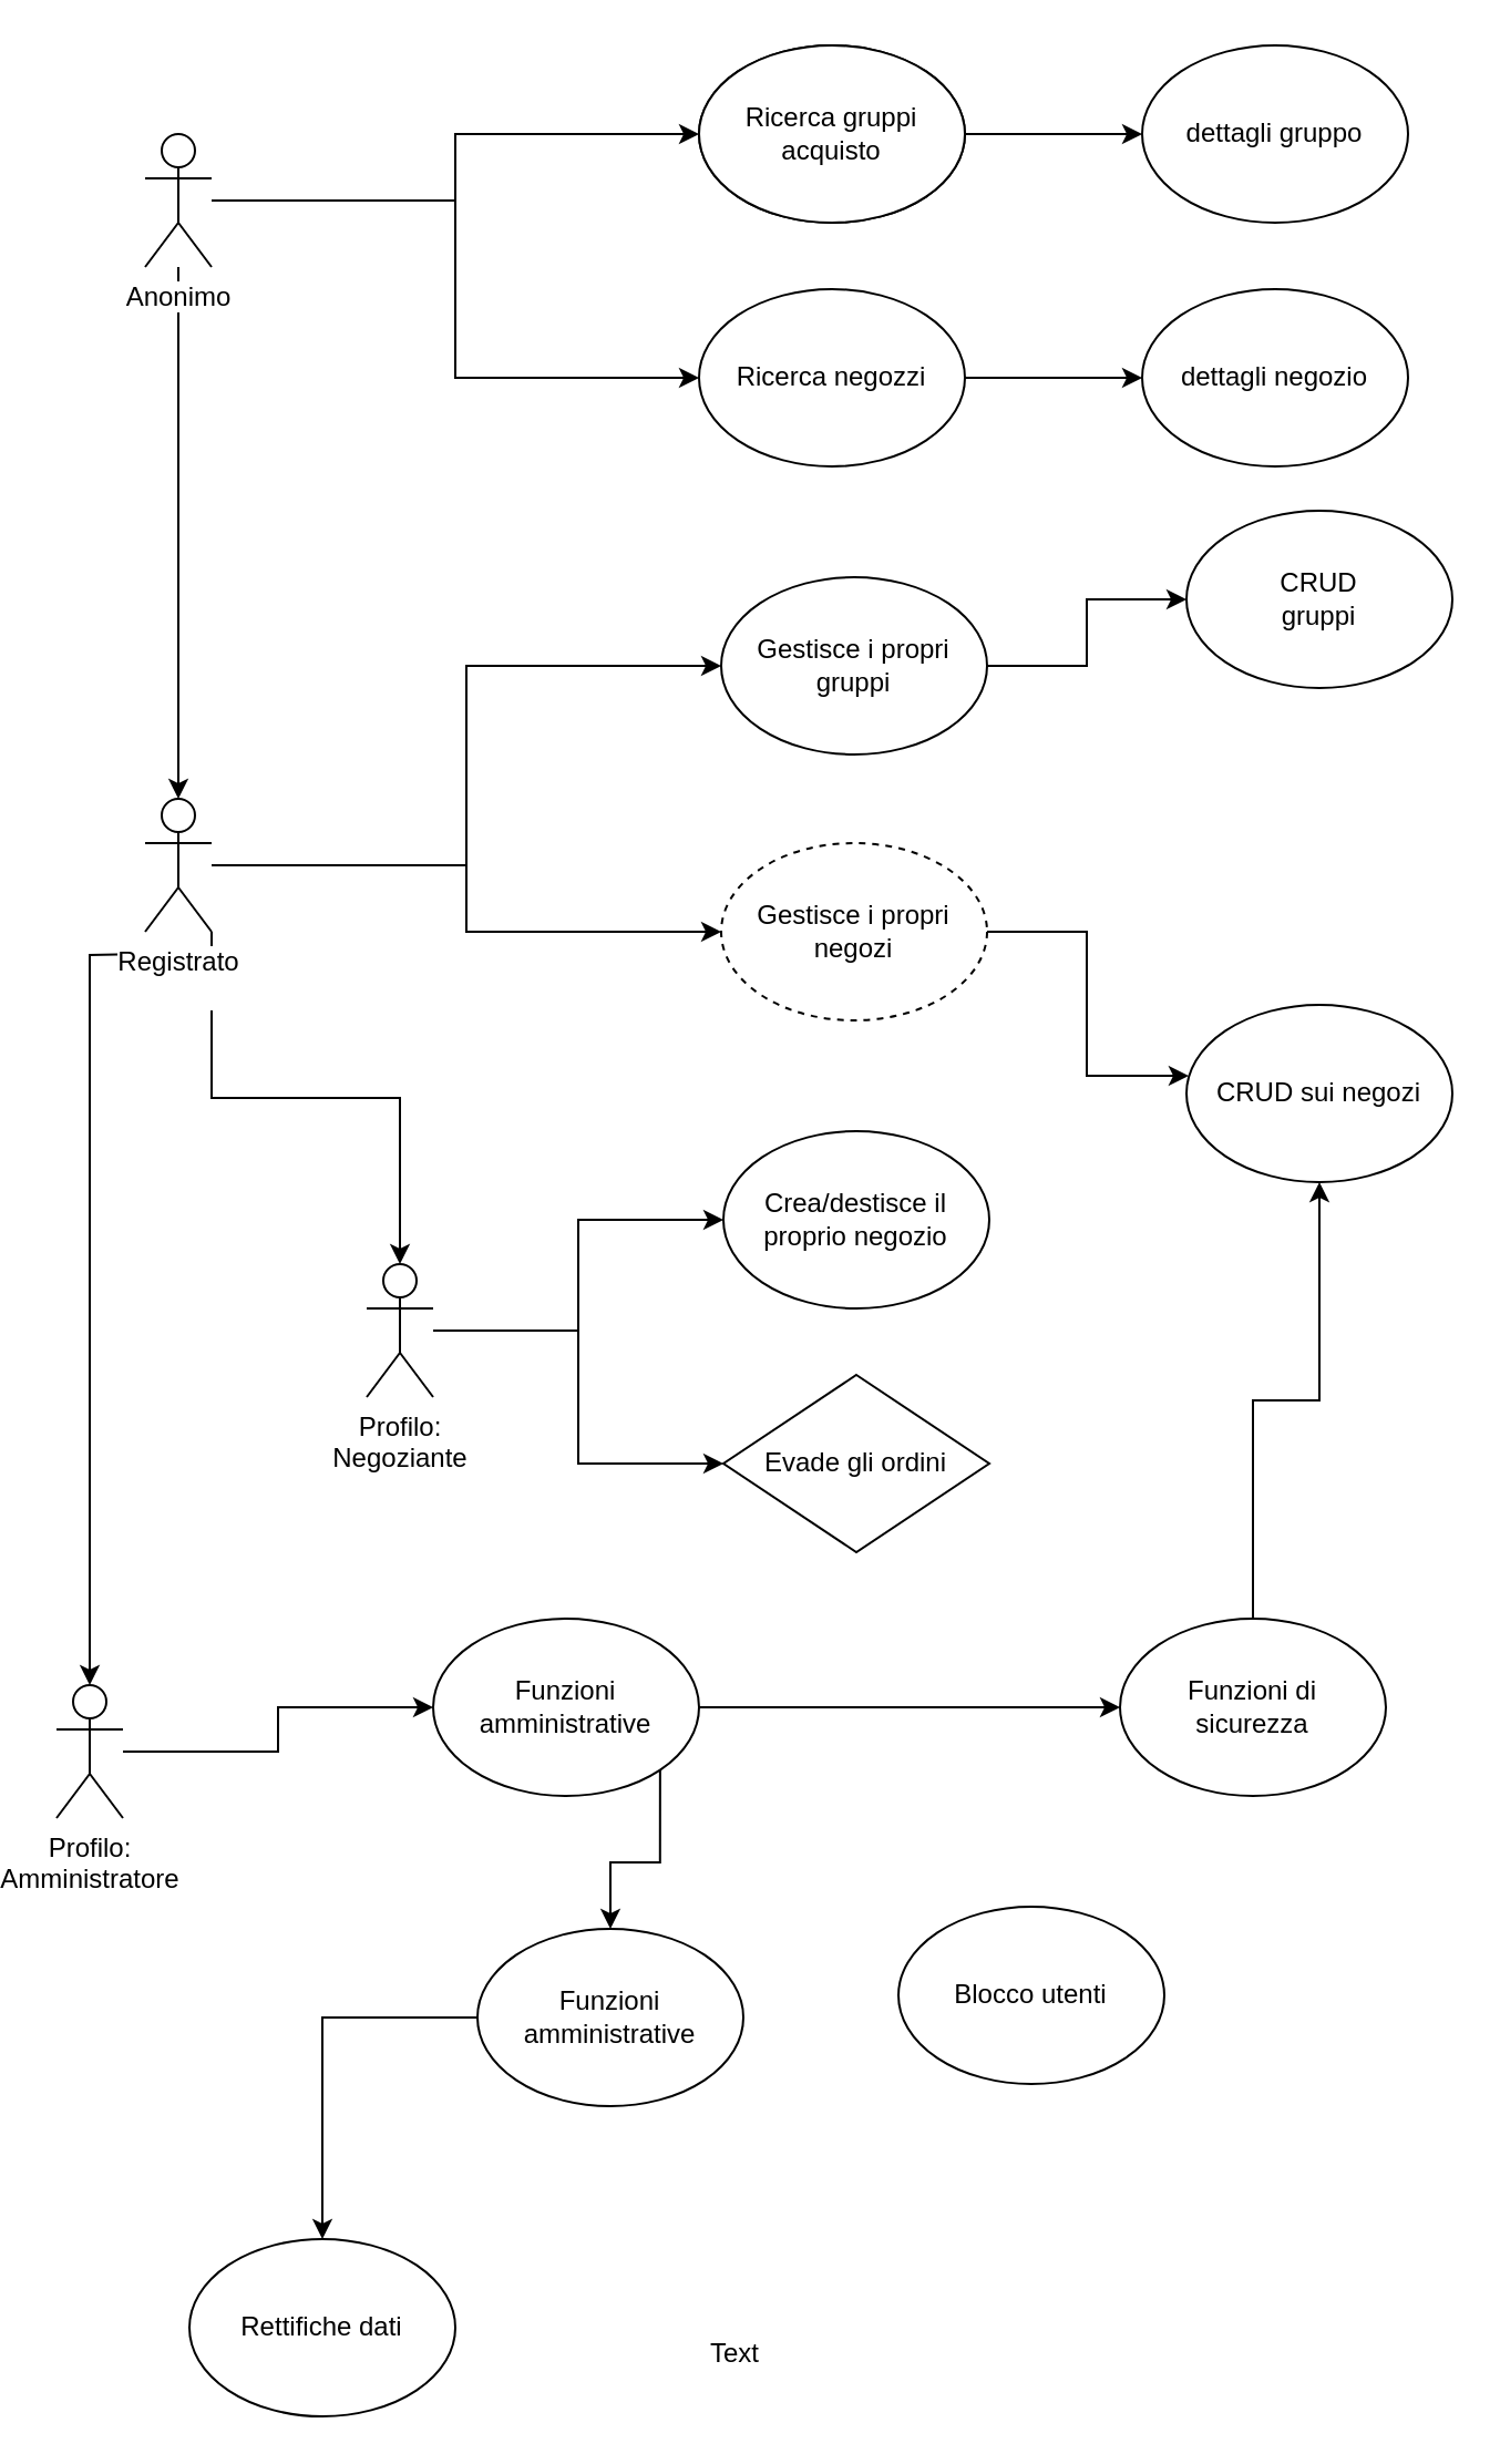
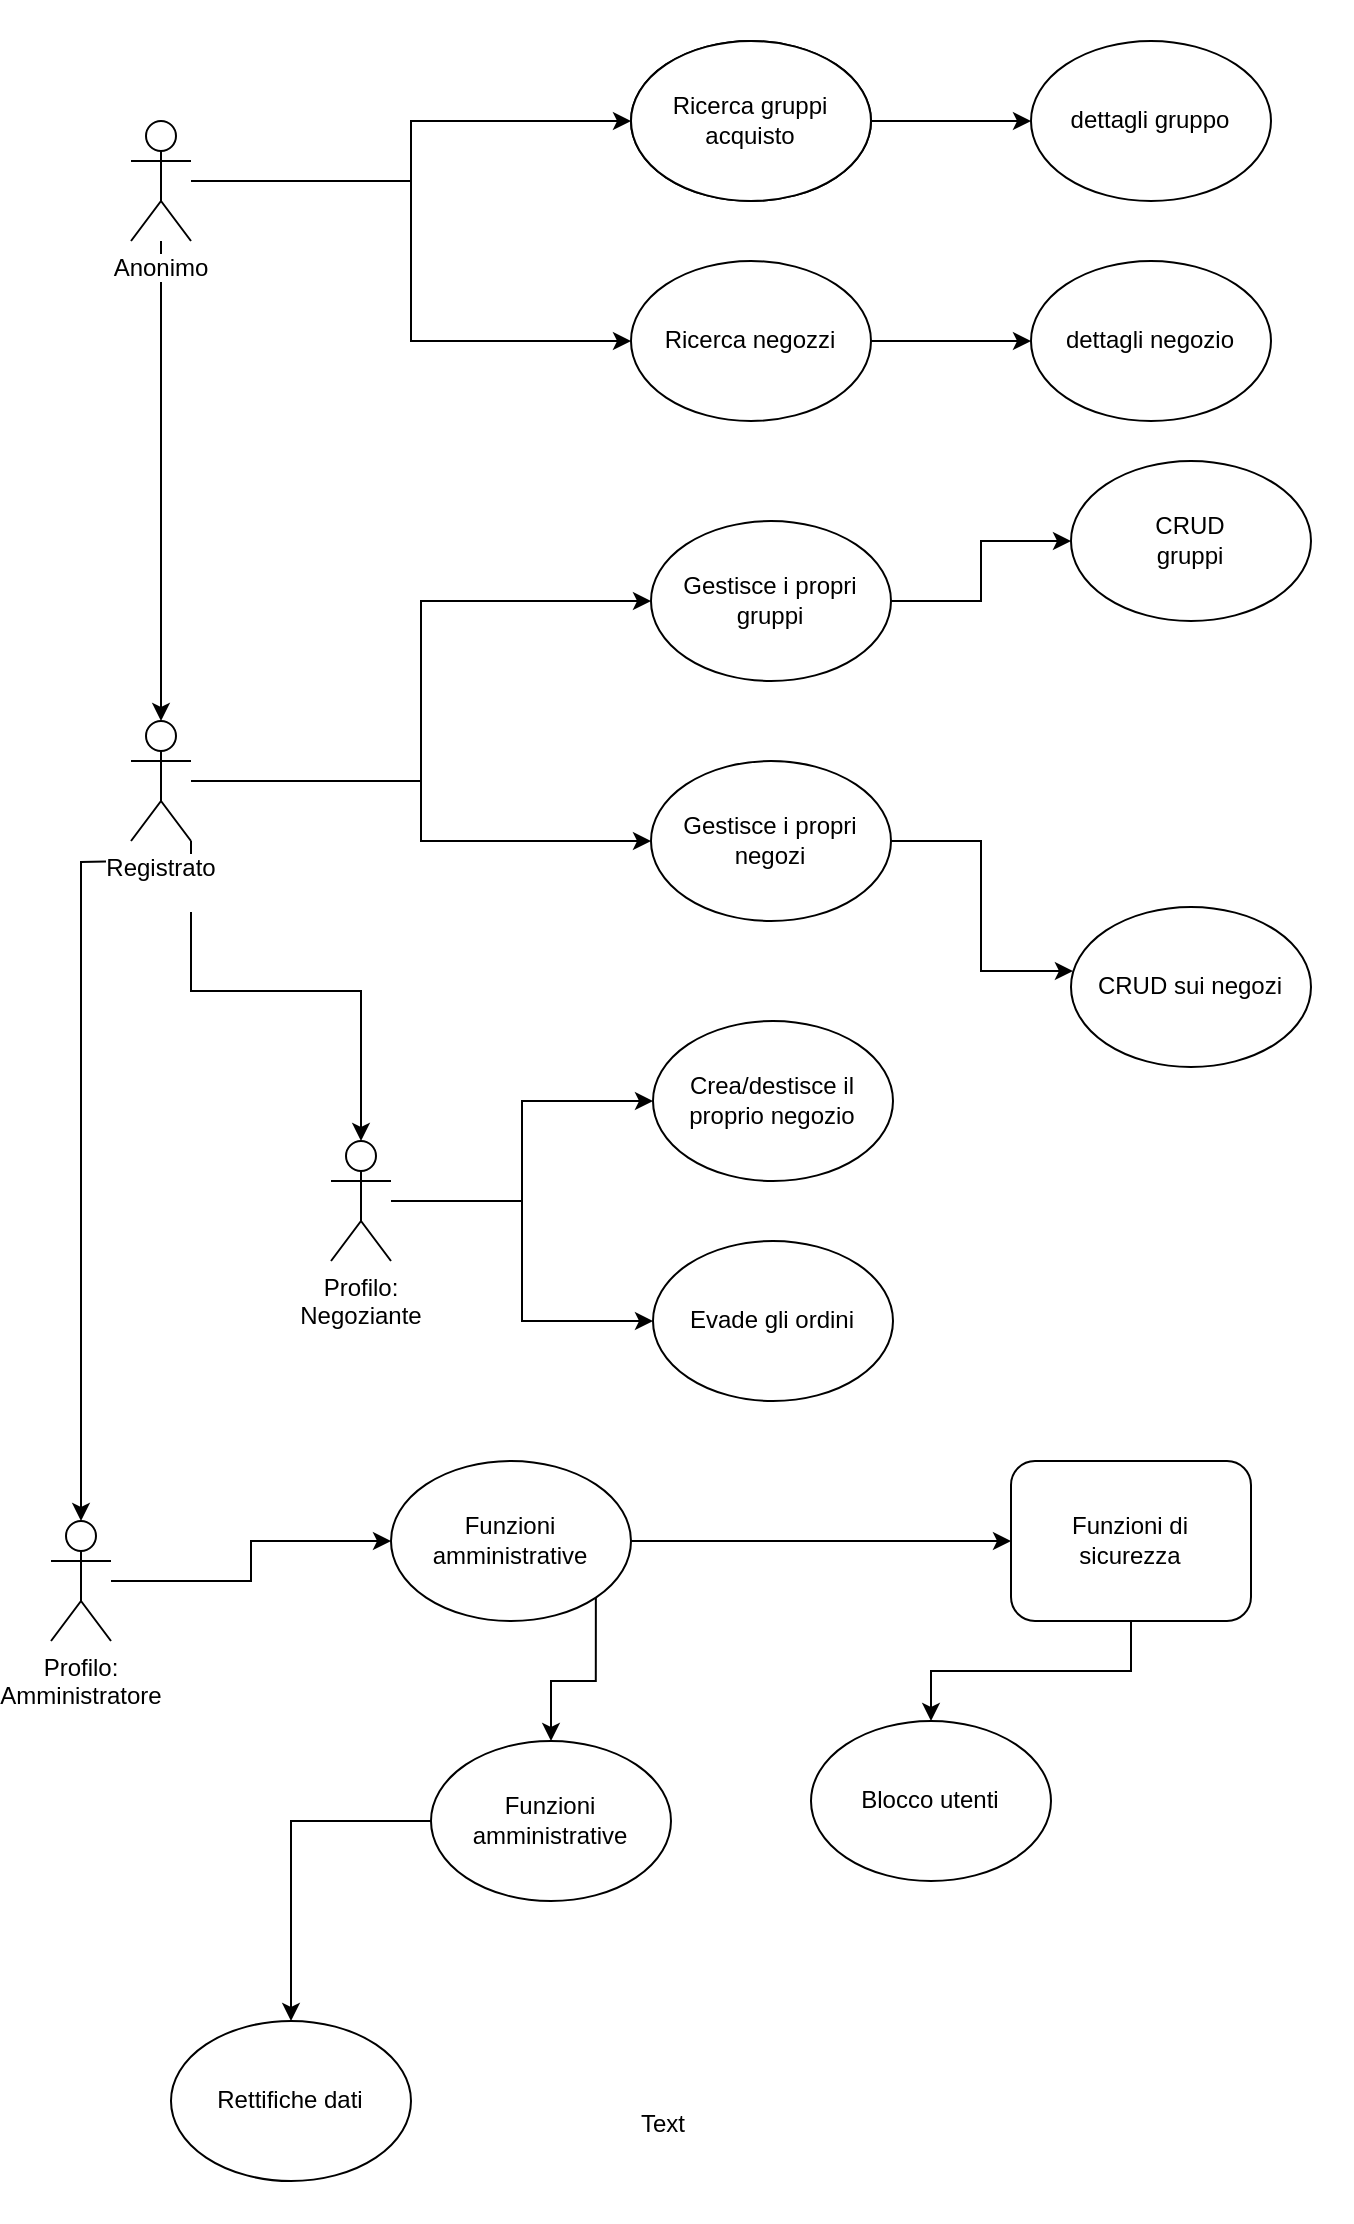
  <mxCell id="0" />
  <mxCell id="1" parent="0" />
  <mxCell id="2" value="" style="edgeStyle=orthogonalEdgeStyle;rounded=0;orthogonalLoop=1;jettySize=auto;html=1;" edge="1" parent="1" source="5" target="10"><mxGeometry relative="1" as="geometry" /></mxCell>
  <mxCell id="3" style="edgeStyle=orthogonalEdgeStyle;rounded=0;orthogonalLoop=1;jettySize=auto;html=1;" edge="1" parent="1" source="5" target="16"><mxGeometry relative="1" as="geometry" /></mxCell>
  <mxCell id="4" style="edgeStyle=orthogonalEdgeStyle;rounded=0;orthogonalLoop=1;jettySize=auto;html=1;entryX=0;entryY=0.5;entryDx=0;entryDy=0;" edge="1" parent="1" source="5" target="21"><mxGeometry relative="1" as="geometry" /></mxCell>
  <mxCell id="5" value="Anonimo" style="shape=umlActor;verticalLabelPosition=bottom;labelBackgroundColor=#ffffff;verticalAlign=top;html=1;outlineConnect=0;" vertex="1" parent="1"><mxGeometry x="60" y="60" width="30" height="60" as="geometry" /></mxCell>
  <mxCell id="6" value="" style="edgeStyle=orthogonalEdgeStyle;rounded=0;orthogonalLoop=1;jettySize=auto;html=1;exitX=1;exitY=1;exitDx=0;exitDy=0;exitPerimeter=0;" edge="1" parent="1" source="10" target="15"><mxGeometry relative="1" as="geometry" /></mxCell>
  <mxCell id="7" value="" style="edgeStyle=orthogonalEdgeStyle;rounded=0;orthogonalLoop=1;jettySize=auto;html=1;" edge="1" parent="1" target="12"><mxGeometry relative="1" as="geometry"><mxPoint x="60" y="430" as="sourcePoint" /></mxGeometry></mxCell>
  <mxCell id="8" style="edgeStyle=orthogonalEdgeStyle;rounded=0;orthogonalLoop=1;jettySize=auto;html=1;entryX=0;entryY=0.5;entryDx=0;entryDy=0;" edge="1" parent="1" source="10" target="24"><mxGeometry relative="1" as="geometry" /></mxCell>
  <mxCell id="9" style="edgeStyle=orthogonalEdgeStyle;rounded=0;orthogonalLoop=1;jettySize=auto;html=1;" edge="1" parent="1" source="10" target="28"><mxGeometry relative="1" as="geometry" /></mxCell>
  <mxCell id="10" value="&lt;div&gt;Registrato&lt;/div&gt;&lt;div&gt;&lt;br&gt;&lt;/div&gt;" style="shape=umlActor;verticalLabelPosition=bottom;labelBackgroundColor=#ffffff;verticalAlign=top;html=1;outlineConnect=0;" vertex="1" parent="1"><mxGeometry x="60" y="360" width="30" height="60" as="geometry" /></mxCell>
  <mxCell id="11" style="edgeStyle=orthogonalEdgeStyle;rounded=0;orthogonalLoop=1;jettySize=auto;html=1;" edge="1" parent="1" source="12" target="33"><mxGeometry relative="1" as="geometry" /></mxCell>
  <mxCell id="12" value="&lt;div&gt;Profilo: &lt;br&gt;&lt;/div&gt;&lt;div&gt;Amministratore&lt;/div&gt;&lt;div&gt;&lt;br&gt;&lt;/div&gt;" style="shape=umlActor;verticalLabelPosition=bottom;labelBackgroundColor=#ffffff;verticalAlign=top;html=1;outlineConnect=0;" vertex="1" parent="1"><mxGeometry x="20" y="760" width="30" height="60" as="geometry" /></mxCell>
  <mxCell id="13" value="" style="edgeStyle=orthogonalEdgeStyle;rounded=0;orthogonalLoop=1;jettySize=auto;html=1;entryX=0;entryY=0.5;entryDx=0;entryDy=0;" edge="1" parent="1" source="15" target="26"><mxGeometry relative="1" as="geometry"><mxPoint x="290" y="520" as="targetPoint" /></mxGeometry></mxCell>
  <mxCell id="14" style="edgeStyle=orthogonalEdgeStyle;rounded=0;orthogonalLoop=1;jettySize=auto;html=1;" edge="1" parent="1" source="15" target="30"><mxGeometry relative="1" as="geometry"><mxPoint x="250" y="670" as="targetPoint" /></mxGeometry></mxCell>
  <mxCell id="15" value="&lt;div&gt;Profilo: &lt;br&gt;&lt;/div&gt;&lt;div&gt;Negoziante&lt;/div&gt;" style="shape=umlActor;verticalLabelPosition=bottom;labelBackgroundColor=#ffffff;verticalAlign=top;html=1;outlineConnect=0;" vertex="1" parent="1"><mxGeometry x="160" y="570" width="30" height="60" as="geometry" /></mxCell>
  <mxCell id="16" value="Ricerca gruppi acquisto" style="ellipse;whiteSpace=wrap;html=1;" vertex="1" parent="1"><mxGeometry x="310" y="20" width="120" height="80" as="geometry" /></mxCell>
  <mxCell id="17" value="" style="edgeStyle=orthogonalEdgeStyle;rounded=0;orthogonalLoop=1;jettySize=auto;html=1;" edge="1" parent="1" source="18" target="19"><mxGeometry relative="1" as="geometry" /></mxCell>
  <mxCell id="18" value="Ricerca gruppi acquisto" style="ellipse;whiteSpace=wrap;html=1;" vertex="1" parent="1"><mxGeometry x="310" y="20" width="120" height="80" as="geometry" /></mxCell>
  <mxCell id="19" value="dettagli gruppo" style="ellipse;whiteSpace=wrap;html=1;" vertex="1" parent="1"><mxGeometry x="510" y="20" width="120" height="80" as="geometry" /></mxCell>
  <mxCell id="20" value="" style="edgeStyle=orthogonalEdgeStyle;rounded=0;orthogonalLoop=1;jettySize=auto;html=1;" edge="1" parent="1" source="21" target="22"><mxGeometry relative="1" as="geometry" /></mxCell>
  <mxCell id="21" value="Ricerca negozzi" style="ellipse;whiteSpace=wrap;html=1;" vertex="1" parent="1"><mxGeometry x="310" y="130" width="120" height="80" as="geometry" /></mxCell>
  <mxCell id="22" value="dettagli negozio" style="ellipse;whiteSpace=wrap;html=1;" vertex="1" parent="1"><mxGeometry x="510" y="130" width="120" height="80" as="geometry" /></mxCell>
  <mxCell id="23" value="" style="edgeStyle=orthogonalEdgeStyle;rounded=0;orthogonalLoop=1;jettySize=auto;html=1;" edge="1" parent="1" source="24" target="25"><mxGeometry relative="1" as="geometry" /></mxCell>
  <mxCell id="24" value="Gestisce i propri gruppi" style="ellipse;whiteSpace=wrap;html=1;" vertex="1" parent="1"><mxGeometry x="320" y="260" width="120" height="80" as="geometry" /></mxCell>
  <mxCell id="25" value="&lt;div&gt;CRUD &lt;br&gt;&lt;/div&gt;&lt;div&gt;gruppi&lt;/div&gt;" style="ellipse;whiteSpace=wrap;html=1;" vertex="1" parent="1"><mxGeometry x="530" y="230" width="120" height="80" as="geometry" /></mxCell>
  <mxCell id="26" value="Crea/destisce il &lt;br&gt;proprio negozio" style="ellipse;whiteSpace=wrap;html=1;" vertex="1" parent="1"><mxGeometry x="321" y="510" width="120" height="80" as="geometry" /></mxCell>
  <mxCell id="27" style="edgeStyle=orthogonalEdgeStyle;rounded=0;orthogonalLoop=1;jettySize=auto;html=1;entryX=0.008;entryY=0.4;entryDx=0;entryDy=0;entryPerimeter=0;" edge="1" parent="1" source="28" target="29"><mxGeometry relative="1" as="geometry" /></mxCell>
- <mxCell id="28" value="Gestisce i propri negozi" style="ellipse;whiteSpace=wrap;html=1;dashed=1;" vertex="1" parent="1"><mxGeometry x="320" y="380" width="120" height="80" as="geometry" /></mxCell>
+ <mxCell id="28" value="Gestisce i propri negozi" style="ellipse;whiteSpace=wrap;html=1;" vertex="1" parent="1"><mxGeometry x="320" y="380" width="120" height="80" as="geometry" /></mxCell>
  <mxCell id="29" value="CRUD sui negozi" style="ellipse;whiteSpace=wrap;html=1;" vertex="1" parent="1"><mxGeometry x="530" y="453" width="120" height="80" as="geometry" /></mxCell>
- <mxCell id="30" value="Evade gli ordini" style="rhombus;whiteSpace=wrap;html=1;" vertex="1" parent="1"><mxGeometry x="321" y="620" width="120" height="80" as="geometry" /></mxCell>
+ <mxCell id="30" value="Evade gli ordini" style="ellipse;whiteSpace=wrap;html=1;" vertex="1" parent="1"><mxGeometry x="321" y="620" width="120" height="80" as="geometry" /></mxCell>
  <mxCell id="31" value="" style="edgeStyle=orthogonalEdgeStyle;rounded=0;orthogonalLoop=1;jettySize=auto;html=1;" edge="1" parent="1" source="33" target="38"><mxGeometry relative="1" as="geometry" /></mxCell>
  <mxCell id="32" value="" style="edgeStyle=orthogonalEdgeStyle;rounded=0;orthogonalLoop=1;jettySize=auto;html=1;exitX=1;exitY=1;exitDx=0;exitDy=0;" edge="1" parent="1" source="33" target="35"><mxGeometry relative="1" as="geometry" /></mxCell>
  <mxCell id="33" value="Funzioni amministrative" style="ellipse;whiteSpace=wrap;html=1;" vertex="1" parent="1"><mxGeometry x="190" y="730" width="120" height="80" as="geometry" /></mxCell>
  <mxCell id="34" value="" style="edgeStyle=orthogonalEdgeStyle;rounded=0;orthogonalLoop=1;jettySize=auto;html=1;" edge="1" parent="1" source="35" target="36"><mxGeometry relative="1" as="geometry" /></mxCell>
  <mxCell id="35" value="Funzioni amministrative" style="ellipse;whiteSpace=wrap;html=1;" vertex="1" parent="1"><mxGeometry x="210" y="870" width="120" height="80" as="geometry" /></mxCell>
  <mxCell id="36" value="Rettifiche dati" style="ellipse;whiteSpace=wrap;html=1;" vertex="1" parent="1"><mxGeometry x="80" y="1010" width="120" height="80" as="geometry" /></mxCell>
- <mxCell id="37" value="" style="edgeStyle=orthogonalEdgeStyle;rounded=0;orthogonalLoop=1;jettySize=auto;html=1;" edge="1" parent="1" source="38" target="29"><mxGeometry relative="1" as="geometry" /></mxCell>
- <mxCell id="38" value="Funzioni di &lt;br&gt;sicurezza" style="ellipse;whiteSpace=wrap;html=1;" vertex="1" parent="1"><mxGeometry x="500" y="730" width="120" height="80" as="geometry" /></mxCell>
+ <mxCell id="37" value="" style="edgeStyle=orthogonalEdgeStyle;rounded=0;orthogonalLoop=1;jettySize=auto;html=1;" edge="1" parent="1" source="38" target="39"><mxGeometry relative="1" as="geometry" /></mxCell>
+ <mxCell id="38" value="Funzioni di &lt;br&gt;sicurezza" style="whiteSpace=wrap;html=1;rounded=1;" vertex="1" parent="1"><mxGeometry x="500" y="730" width="120" height="80" as="geometry" /></mxCell>
  <mxCell id="39" value="Blocco utenti " style="ellipse;whiteSpace=wrap;html=1;" vertex="1" parent="1"><mxGeometry x="400" y="860" width="120" height="80" as="geometry" /></mxCell>
  <mxCell id="40" value="Text" style="text;html=1;align=center;verticalAlign=middle;resizable=0;points=[];autosize=1;" vertex="1" parent="1"><mxGeometry x="306" y="1052" width="40" height="20" as="geometry" /></mxCell>
